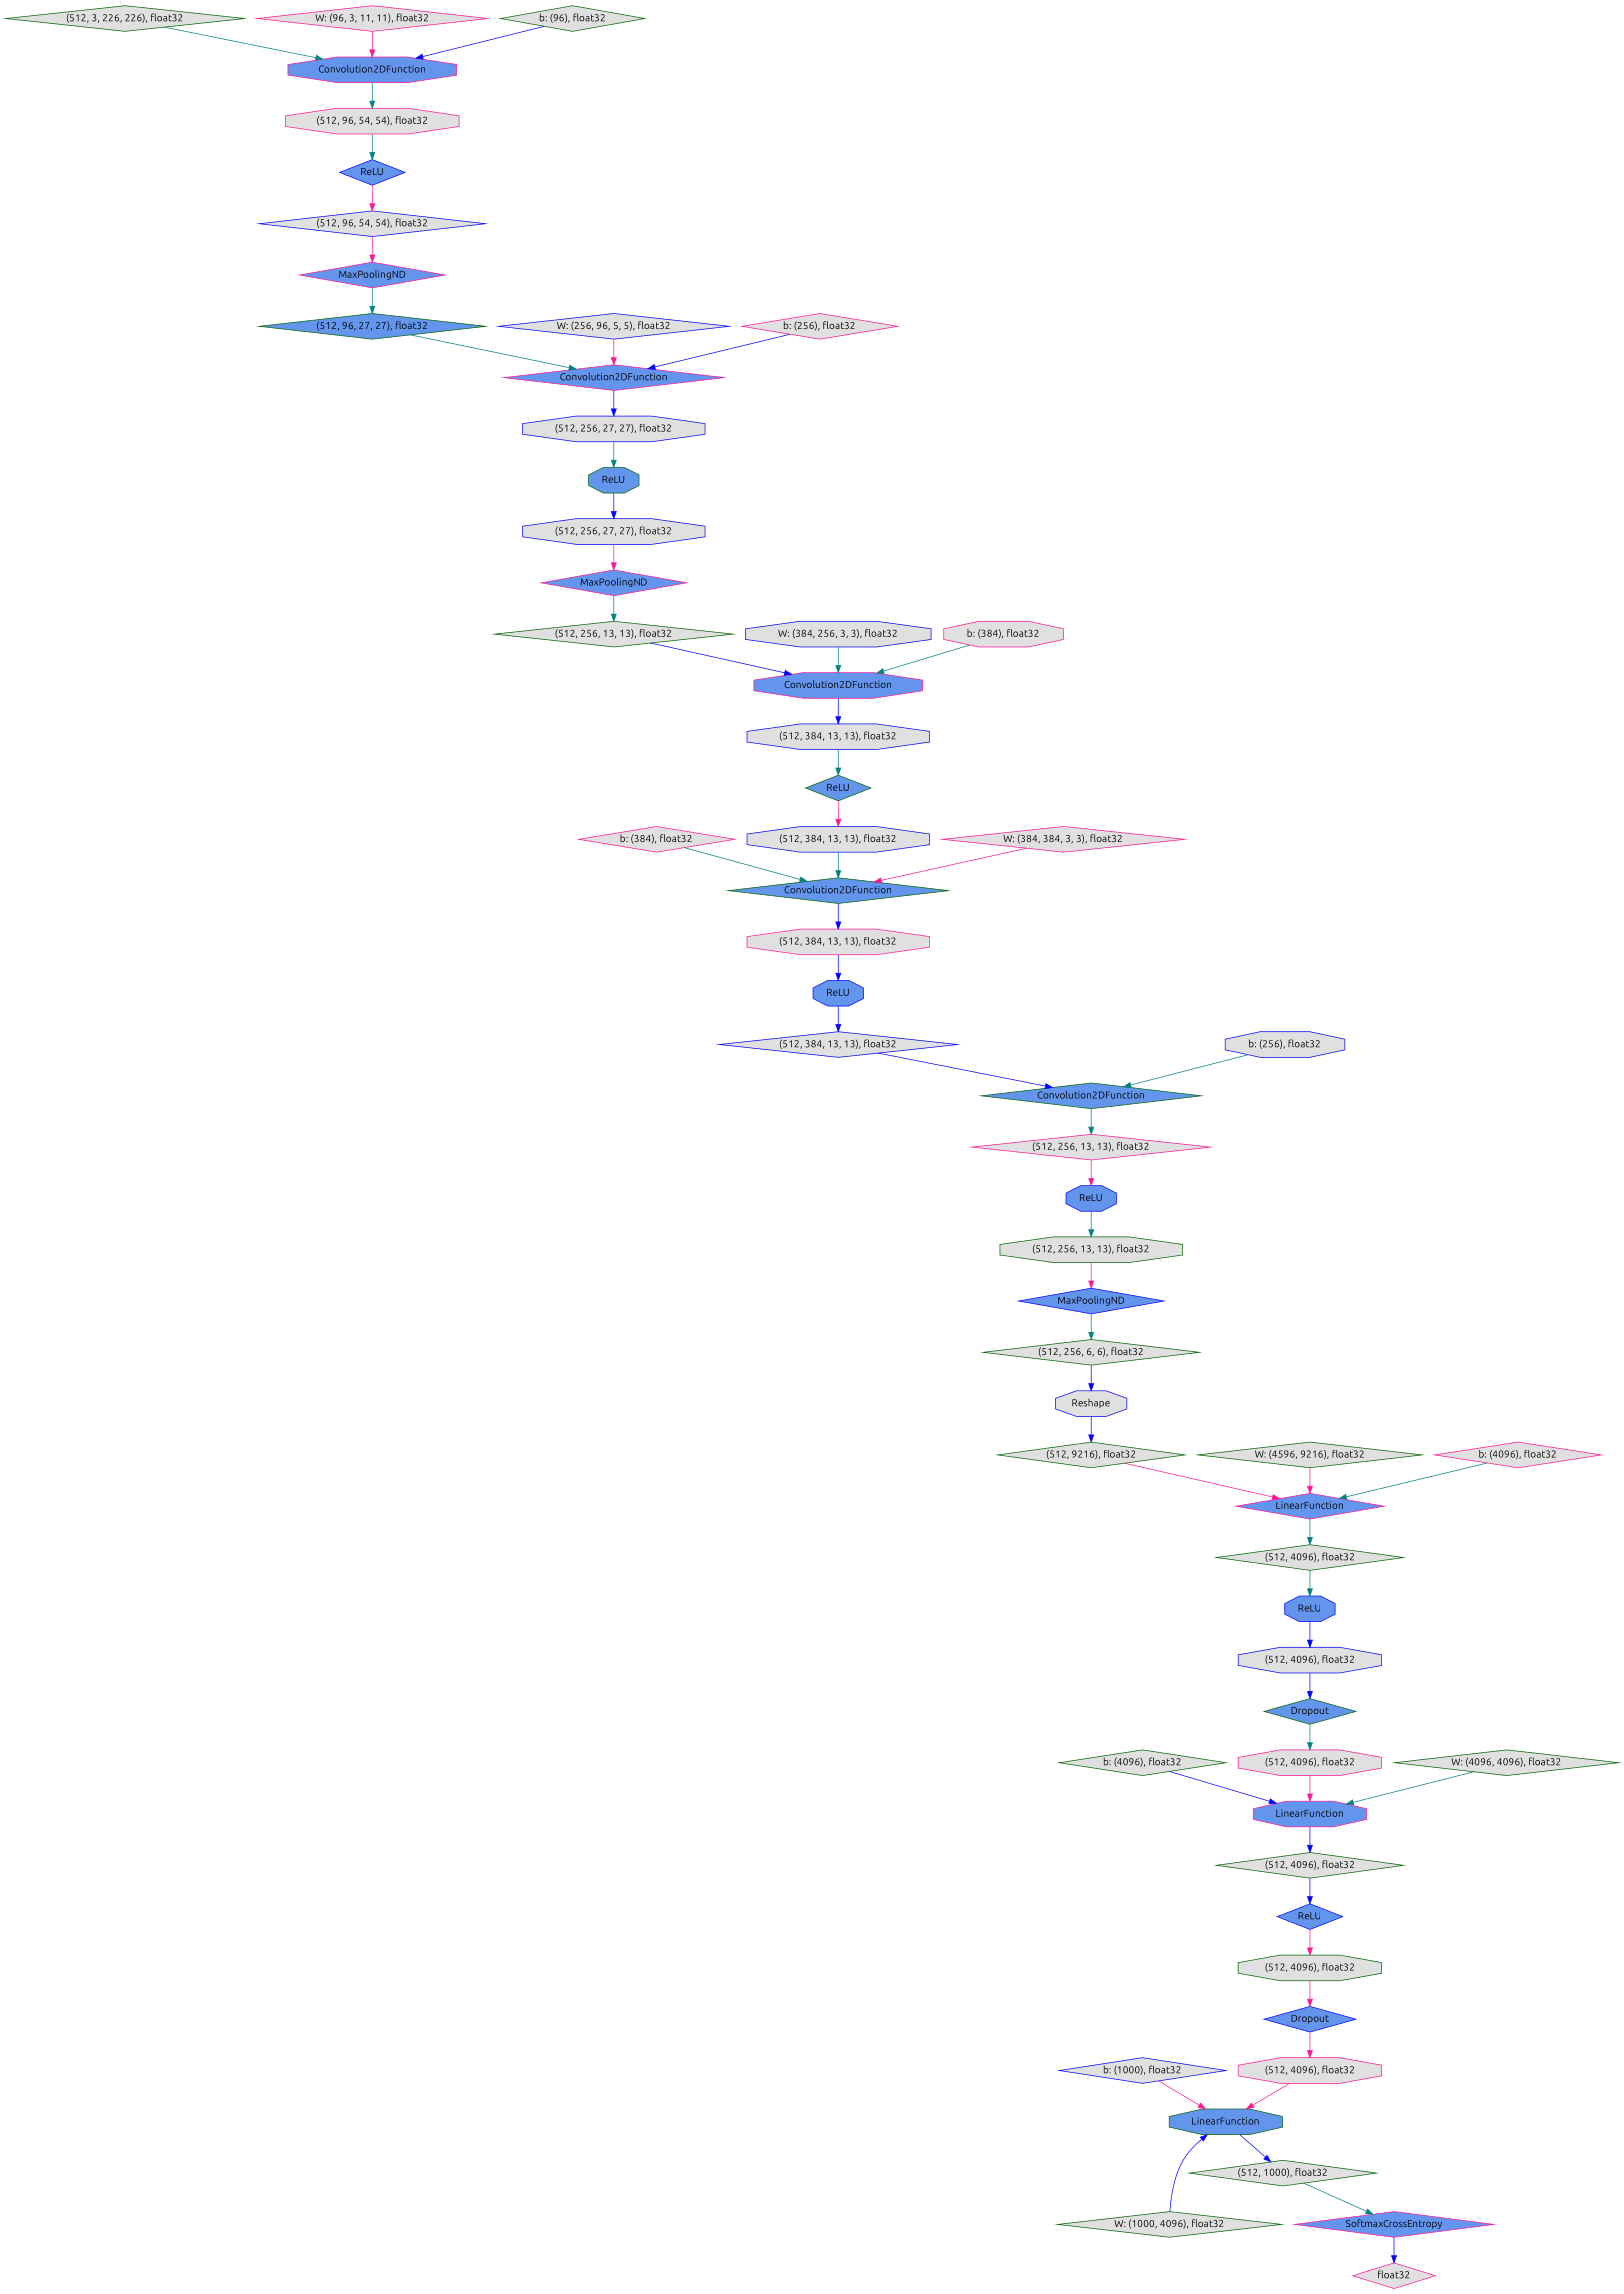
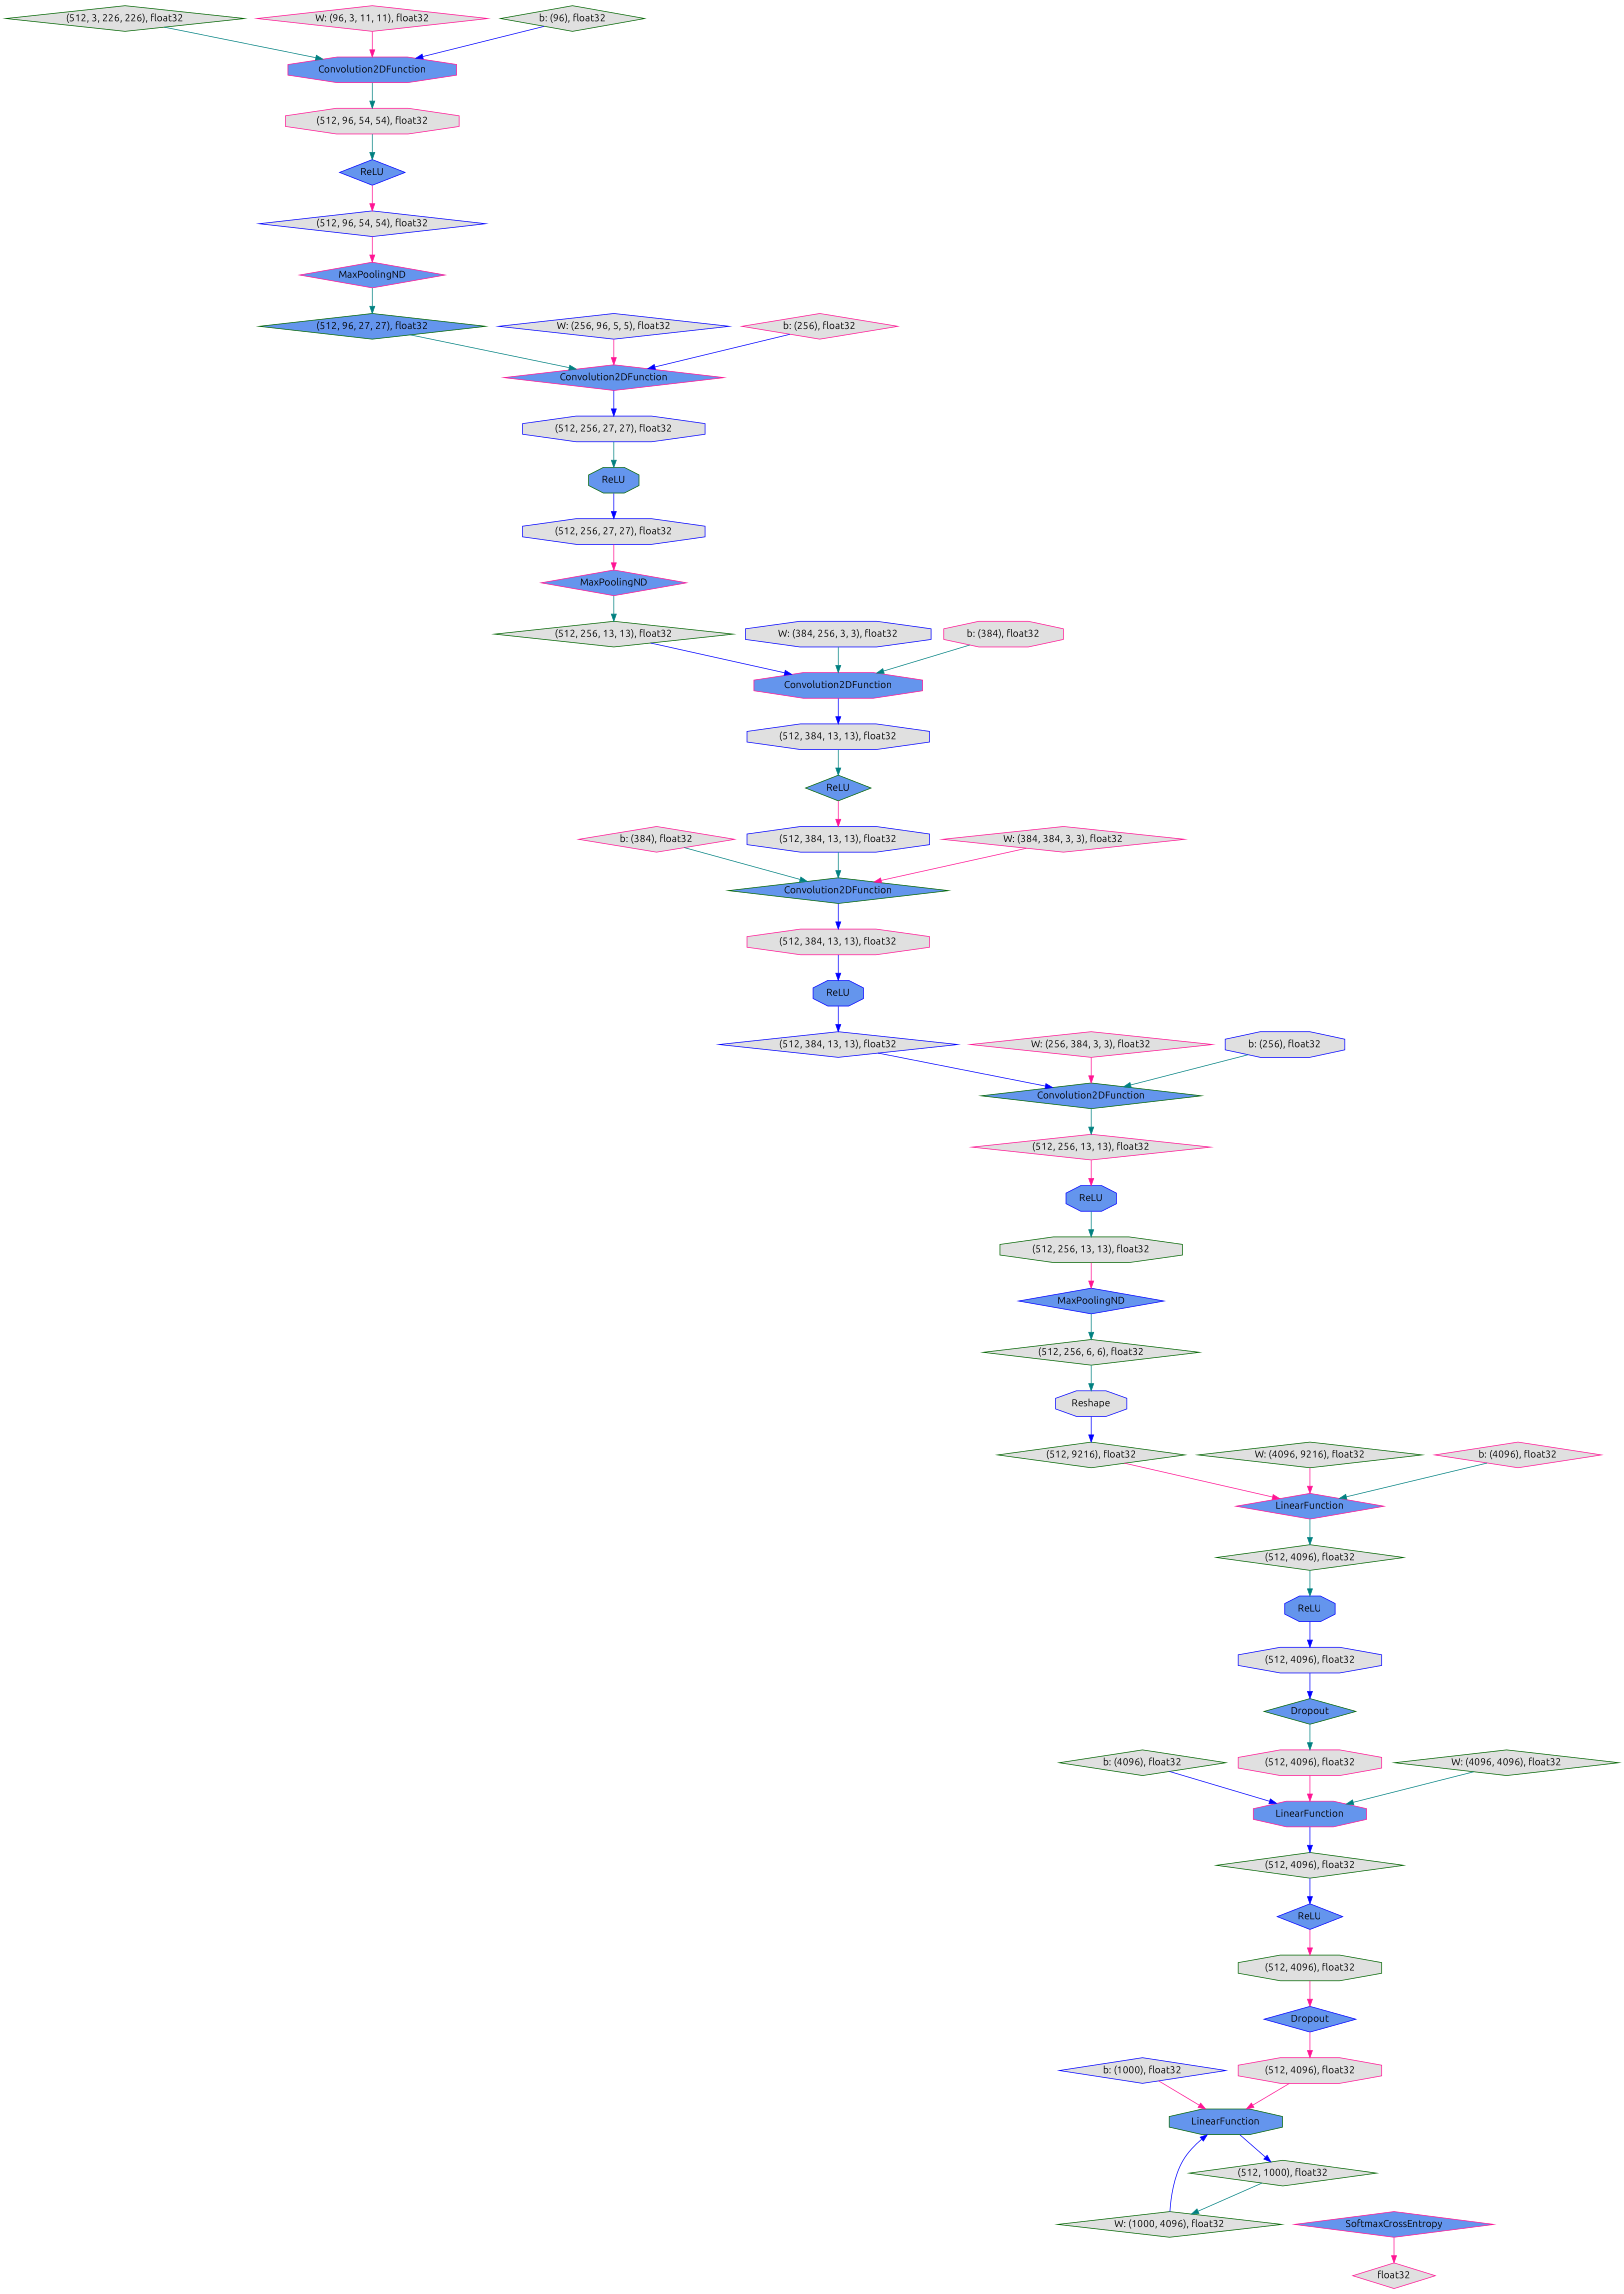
  digraph {
    fontname=Ubuntu
    rankdir=TB
    node [color=darkgreen fillcolor="#E0E0E0" fontname=Ubuntu shape=diamond style=filled]
    edge [color=teal fontname=Ubuntu]
    n1 [label="(512, 4096), float32"]
    n2 [color=blue fillcolor="#6495ED" label=ReLU]
    n3 [label="(512, 4096), float32" shape=octagon]
    n4 [color=blue fillcolor="#6495ED" label=Dropout]
    n5 [label="b: (4096), float32"]
    n6 [color=deeppink fillcolor="#6495ED" label=LinearFunction shape=octagon]
    n7 [color=blue label=Reshape shape=octagon]
    n8 [label="(512, 9216), float32"]
    n9 [color=deeppink fillcolor="#6495ED" label=LinearFunction]
    n10 [color=deeppink label="b: (384), float32"]
    n11 [fillcolor="#6495ED" label=Convolution2DFunction]
    n12 [color=deeppink label="(512, 384, 13, 13), float32" shape=octagon]
    n13 [color=blue label="(512, 384, 13, 13), float32"]
    n14 [fillcolor="#6495ED" label=Convolution2DFunction]
    n15 [color=deeppink label="(512, 256, 13, 13), float32"]
    n16 [label="(512, 3, 226, 226), float32"]
    n17 [color=deeppink fillcolor="#6495ED" label=Convolution2DFunction shape=octagon]
    n18 [color=deeppink label="(512, 96, 54, 54), float32" shape=octagon]
    n19 [color=deeppink fillcolor="#6495ED" label=SoftmaxCrossEntropy]
    n20 [color=deeppink label=float32]
    n21 [fillcolor="#6495ED" label="(512, 96, 27, 27), float32"]
    n22 [color=deeppink fillcolor="#6495ED" label=Convolution2DFunction]
    n23 [color=blue label="(512, 256, 27, 27), float32" shape=octagon]
    n24 [color=deeppink label="W: (96, 3, 11, 11), float32"]
    n25 [color=blue fillcolor="#6495ED" label=ReLU shape=octagon]
    n26 [label="(512, 256, 13, 13), float32" shape=octagon]
    n27 [color=blue fillcolor="#6495ED" label=MaxPoolingND]
    n28 [color=deeppink label="(512, 4096), float32" shape=octagon]
    n29 [label="(512, 256, 6, 6), float32"]
    n30 [label="W: (1000, 4096), float32"]
    n31 [fillcolor="#6495ED" label=LinearFunction shape=octagon]
    n32 [label="(512, 1000), float32"]
+   n33 [color=deeppink label="W: (256, 384, 3, 3), float32"]
    n34 [color=blue label="(512, 384, 13, 13), float32" shape=octagon]
    n35 [label="(512, 4096), float32"]
    n36 [color=blue fillcolor="#6495ED" label=ReLU shape=octagon]
    n37 [color=blue label="(512, 4096), float32" shape=octagon]
    n38 [label="(512, 256, 13, 13), float32"]
    n39 [color=deeppink fillcolor="#6495ED" label=Convolution2DFunction shape=octagon]
    n40 [color=blue label="(512, 384, 13, 13), float32" shape=octagon]
    n41 [fillcolor="#6495ED" label=ReLU]
    n42 [color=blue label="W: (256, 96, 5, 5), float32"]
    n43 [fillcolor="#6495ED" label=ReLU shape=octagon]
    n44 [color=blue label="b: (256), float32" shape=octagon]
    n45 [color=blue fillcolor="#6495ED" label=ReLU shape=octagon]
    n46 [color=blue fillcolor="#6495ED" label=ReLU]
    n47 [color=blue label="(512, 96, 54, 54), float32"]
    n48 [color=deeppink fillcolor="#6495ED" label=MaxPoolingND]
    n49 [color=blue label="b: (1000), float32"]
    n50 [color=deeppink label="(512, 4096), float32" shape=octagon]
    n51 [color=deeppink label="b: (256), float32"]
    n52 [color=deeppink fillcolor="#6495ED" label=MaxPoolingND]
    n53 [fillcolor="#6495ED" label=Dropout]
-   n54 [label="W: (4596, 9216), float32"]
+   n54 [label="W: (4096, 9216), float32"]
    n55 [color=blue label="W: (384, 256, 3, 3), float32" shape=octagon]
    n56 [color=blue label="(512, 256, 27, 27), float32" shape=octagon]
    n57 [color=deeppink label="b: (4096), float32"]
    n58 [color=deeppink label="b: (384), float32" shape=octagon]
    n59 [label="W: (4096, 4096), float32"]
    n60 [color=deeppink label="W: (384, 384, 3, 3), float32"]
    n61 [label="b: (96), float32"]
    n1 -> n2 [color=blue]
    n2 -> n3 [color=deeppink]
    n3 -> n4 [color=deeppink]
    n4 -> n50 [color=deeppink]
    n5 -> n6 [color=blue]
    n6 -> n1 [color=blue]
    n7 -> n8 [color=blue]
    n8 -> n9 [color=deeppink]
    n9 -> n35
    n10 -> n11
    n11 -> n12 [color=blue]
    n12 -> n45 [color=blue]
    n13 -> n14 [color=blue]
    n14 -> n15
    n15 -> n25 [color=deeppink]
    n16 -> n17
    n17 -> n18
    n18 -> n46
-   n19 -> n20 [color=blue]
+   n19 -> n20 [color=deeppink]
    n21 -> n22
    n22 -> n23 [color=blue]
    n23 -> n43
    n24 -> n17 [color=deeppink]
    n25 -> n26
    n26 -> n27 [color=deeppink]
    n27 -> n29
    n28 -> n6 [color=deeppink]
-   n29 -> n7 [color=blue]
+   n29 -> n7
    n30 -> n31 [color=blue]
    n31 -> n32 [color=blue]
-   n32 -> n19
+   n32 -> n30
+   n33 -> n14 [color=deeppink]
    n34 -> n11
    n35 -> n36
    n36 -> n37 [color=blue]
    n37 -> n53 [color=blue]
    n38 -> n39 [color=blue]
    n39 -> n40 [color=blue]
    n40 -> n41
    n41 -> n34 [color=deeppink]
    n42 -> n22 [color=deeppink]
    n43 -> n56 [color=blue]
    n44 -> n14
    n45 -> n13 [color=blue]
    n46 -> n47 [color=deeppink]
    n47 -> n48 [color=deeppink]
    n48 -> n21
    n49 -> n31 [color=deeppink]
    n50 -> n31 [color=deeppink]
    n51 -> n22 [color=blue]
    n52 -> n38
    n53 -> n28
    n54 -> n9 [color=deeppink]
    n55 -> n39
    n56 -> n52 [color=deeppink]
    n57 -> n9
    n58 -> n39
    n59 -> n6
    n60 -> n11 [color=deeppink]
    n61 -> n17 [color=blue]
  }
